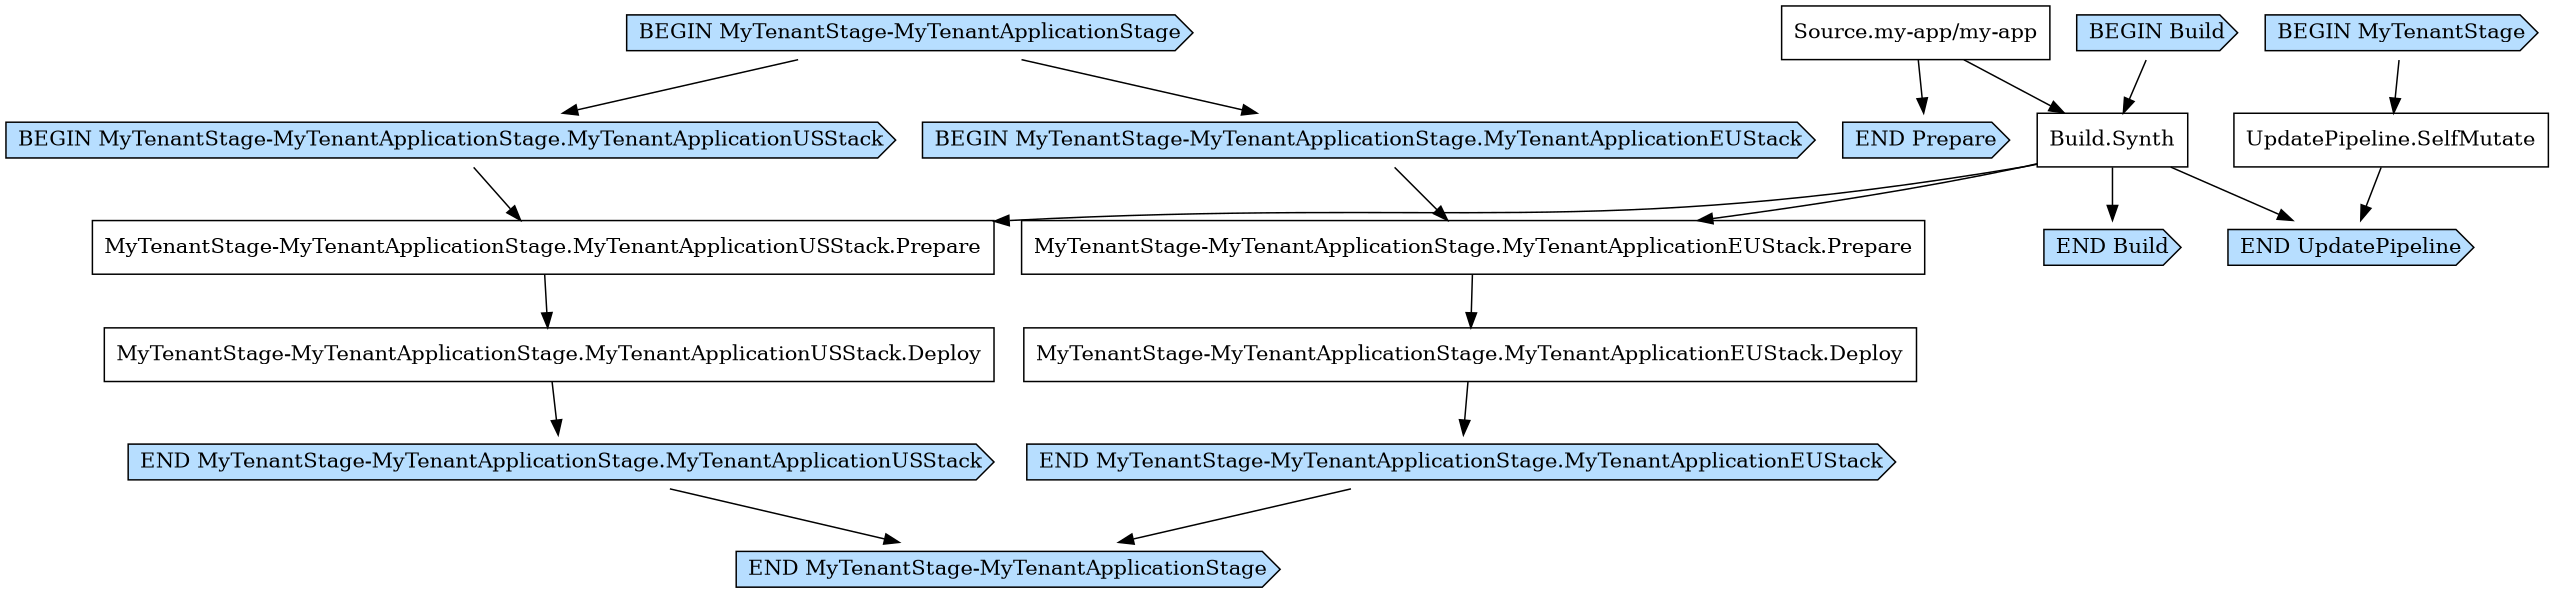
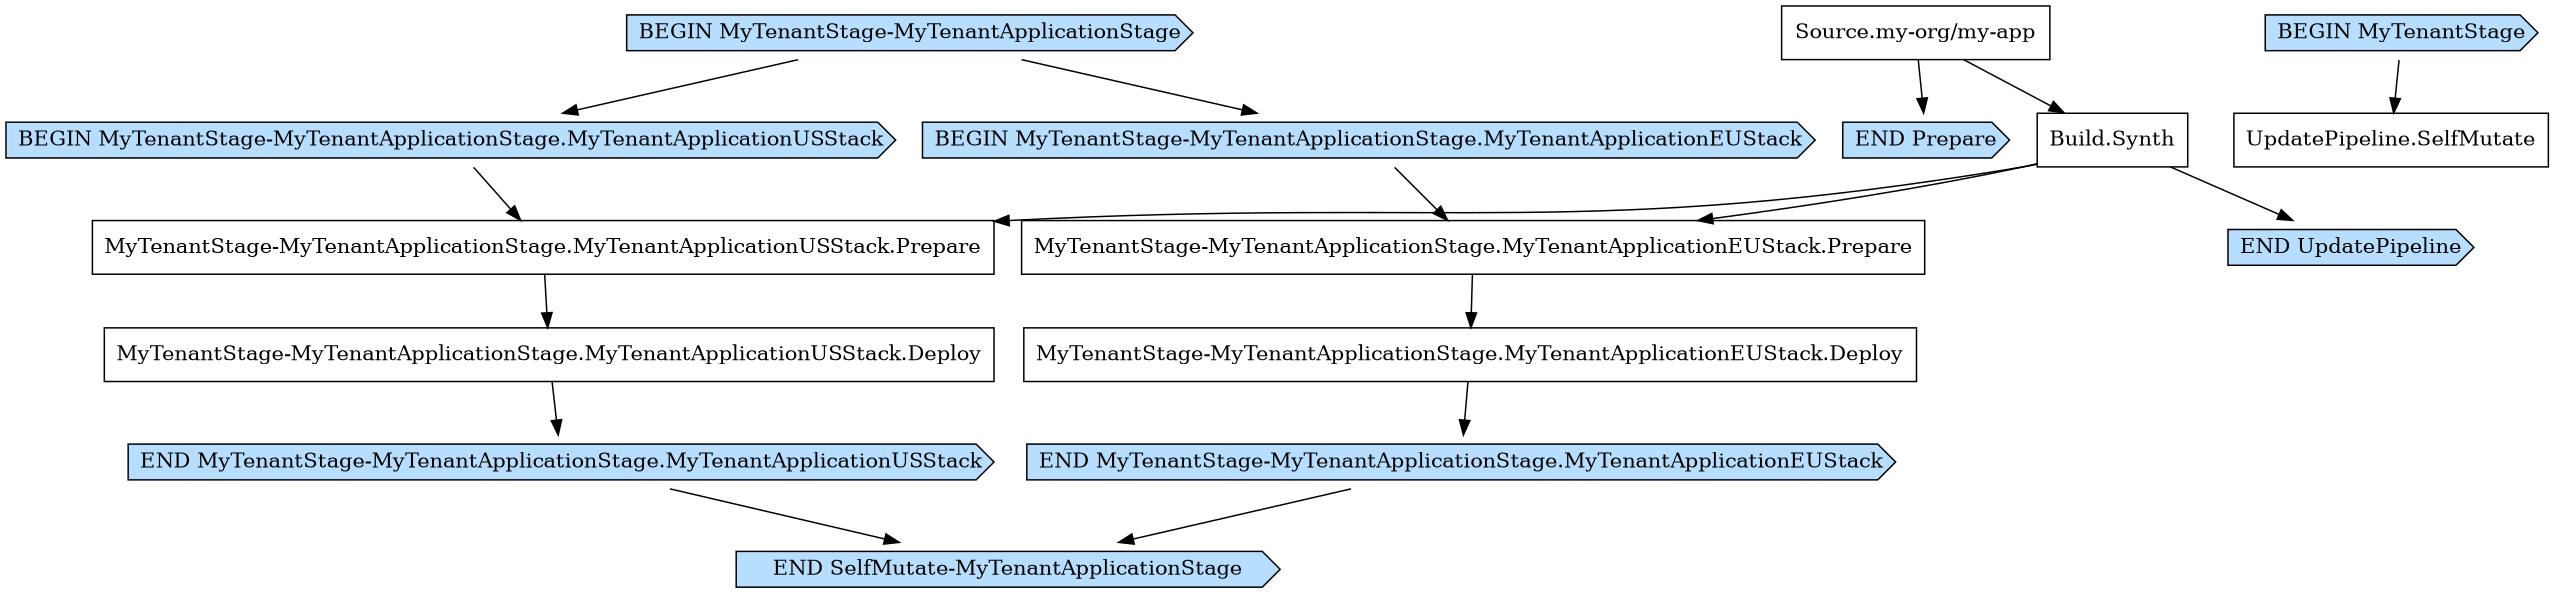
  digraph {
    node [shape=cds fillcolor="#b7deff" style=filled]
    "Build.Synth" [shape=box fillcolor="" style=""]
-   "BEGIN Build"
-   "END Build"
    "MyTenantStage-MyTenantApplicationStage.MyTenantApplicationEUStack.Prepare" [shape=box fillcolor="" style=""]
    "MyTenantStage-MyTenantApplicationStage.MyTenantApplicationUSStack.Prepare" [shape=box fillcolor="" style=""]
    "END UpdatePipeline"
    "UpdatePipeline.SelfMutate" [shape=box fillcolor="" style=""]
    "MyTenantStage-MyTenantApplicationStage.MyTenantApplicationEUStack.Deploy" [shape=box fillcolor="" style=""]
    "MyTenantStage-MyTenantApplicationStage.MyTenantApplicationUSStack.Deploy" [shape=box fillcolor="" style=""]
-   "Source.my-org/my-app" [shape=box label="Source.my-app/my-app" fillcolor="" style=""]
+   "Source.my-org/my-app" [shape=box fillcolor="" style=""]
    n11 [label="END Prepare"]
    n12 [label="BEGIN MyTenantStage"]
    "BEGIN MyTenantStage-MyTenantApplicationStage"
    "BEGIN MyTenantStage-MyTenantApplicationStage.MyTenantApplicationEUStack"
    "BEGIN MyTenantStage-MyTenantApplicationStage.MyTenantApplicationUSStack"
    "END MyTenantStage-MyTenantApplicationStage.MyTenantApplicationEUStack"
-   "END MyTenantStage-MyTenantApplicationStage"
+   "END MyTenantStage-MyTenantApplicationStage" [label="END SelfMutate-MyTenantApplicationStage"]
    "END MyTenantStage-MyTenantApplicationStage.MyTenantApplicationUSStack"
-   "Build.Synth" -> "END Build"
    "Build.Synth" -> "MyTenantStage-MyTenantApplicationStage.MyTenantApplicationEUStack.Prepare"
    "Build.Synth" -> "MyTenantStage-MyTenantApplicationStage.MyTenantApplicationUSStack.Prepare"
    "Build.Synth" -> "END UpdatePipeline"
-   "BEGIN Build" -> "Build.Synth"
    "MyTenantStage-MyTenantApplicationStage.MyTenantApplicationEUStack.Prepare" -> "MyTenantStage-MyTenantApplicationStage.MyTenantApplicationEUStack.Deploy"
    "MyTenantStage-MyTenantApplicationStage.MyTenantApplicationUSStack.Prepare" -> "MyTenantStage-MyTenantApplicationStage.MyTenantApplicationUSStack.Deploy"
-   "UpdatePipeline.SelfMutate" -> "END UpdatePipeline"
    "MyTenantStage-MyTenantApplicationStage.MyTenantApplicationEUStack.Deploy" -> "END MyTenantStage-MyTenantApplicationStage.MyTenantApplicationEUStack"
    "MyTenantStage-MyTenantApplicationStage.MyTenantApplicationUSStack.Deploy" -> "END MyTenantStage-MyTenantApplicationStage.MyTenantApplicationUSStack"
    "Source.my-org/my-app" -> "Build.Synth"
    "Source.my-org/my-app" -> n11
    n12 -> "UpdatePipeline.SelfMutate"
    "BEGIN MyTenantStage-MyTenantApplicationStage" -> "BEGIN MyTenantStage-MyTenantApplicationStage.MyTenantApplicationEUStack"
    "BEGIN MyTenantStage-MyTenantApplicationStage" -> "BEGIN MyTenantStage-MyTenantApplicationStage.MyTenantApplicationUSStack"
    "BEGIN MyTenantStage-MyTenantApplicationStage.MyTenantApplicationEUStack" -> "MyTenantStage-MyTenantApplicationStage.MyTenantApplicationEUStack.Prepare"
    "BEGIN MyTenantStage-MyTenantApplicationStage.MyTenantApplicationUSStack" -> "MyTenantStage-MyTenantApplicationStage.MyTenantApplicationUSStack.Prepare"
    "END MyTenantStage-MyTenantApplicationStage.MyTenantApplicationEUStack" -> "END MyTenantStage-MyTenantApplicationStage"
    "END MyTenantStage-MyTenantApplicationStage.MyTenantApplicationUSStack" -> "END MyTenantStage-MyTenantApplicationStage"
  }
